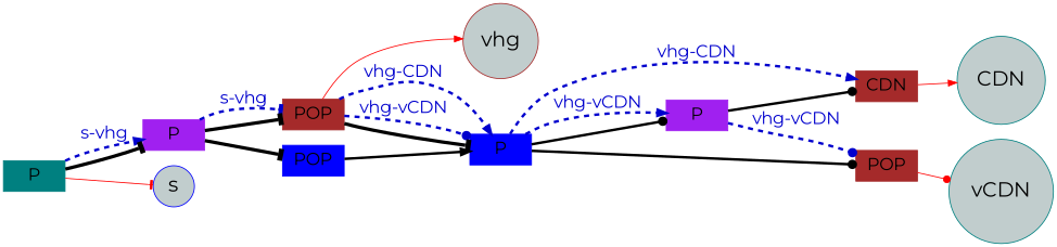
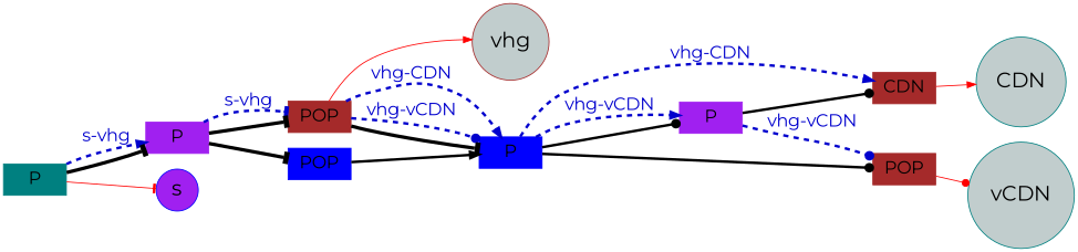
  digraph {
    rankdir=LR
    fontname=Montserrat
    node [color=brown fontsize=20 shape=box style=filled fontname=Montserrat]
    edge [fontsize=20 penwidth=3 arrowhead=normal fontname=Montserrat]
    n1 [color=teal label=P width=1.000000]
    n2 [color=purple label=P width=1.000000]
    n3 [label=POP width=1.000000]
    n4 [color=blue label=P width=1.000000]
    n5 [color=purple label=P width=1.000000]
    n6 [label=CDN width=1.000000]
    n7 [label=POP width=1.000000]
-   s [fillcolor=azure3 fontsize=24 shape=circle color=blue]
+   s [fillcolor=purple fontsize=24 shape=circle color=blue]
    n9 [color=blue label=POP width=1.000000]
    vhg [fillcolor=azure3 fontsize=24 shape=circle]
    n11 [fillcolor=azure3 fontsize=24 label=vCDN shape=circle color=teal]
    CDN [fillcolor=azure3 fontsize=24 shape=circle color=teal]
    subgraph sub_1 {
      n1
      n2
      n3
      n4
      n5
      n6
      n7
    }
    n1 -> n2 [color=blue3 fontcolor=blue3 label="s-vhg" style=dashed weight=0]
    n1 -> n2 [penwidth=4 arrowhead=tee]
    n1 -> s [color=red arrowhead=tee fontsize="" penwidth=""]
    n2 -> n3 [color=blue3 fontcolor=blue3 label="s-vhg" style=dashed weight=0 arrowhead=tee]
    n2 -> n3 [penwidth=4 arrowhead=tee]
    n2 -> n9 [penwidth=4 arrowhead=tee]
    n3 -> n4 [color=blue3 fontcolor=blue3 label="vhg-CDN" style=dashed weight=0]
    n3 -> n4 [color=blue3 fontcolor=blue3 label="vhg-vCDN" style=dashed weight=0 arrowhead=dot]
    n3 -> n4 [penwidth=4 arrowhead=tee]
    n3 -> vhg [color=red fontsize="" penwidth=""]
    n4 -> n5 [color=blue3 fontcolor=blue3 label="vhg-vCDN" style=dashed weight=0]
    n4 -> n5 [arrowhead=dot]
    n4 -> n6 [color=blue3 fontcolor=blue3 label="vhg-CDN" style=dashed weight=0]
    n4 -> n7 [arrowhead=dot]
    n5 -> n6 [arrowhead=dot]
    n5 -> n7 [color=blue3 fontcolor=blue3 label="vhg-vCDN" style=dashed weight=0 arrowhead=dot]
    n6 -> CDN [color=red fontsize="" penwidth=""]
    n7 -> n11 [color=red arrowhead=dot fontsize="" penwidth=""]
    n9 -> n4
  }
